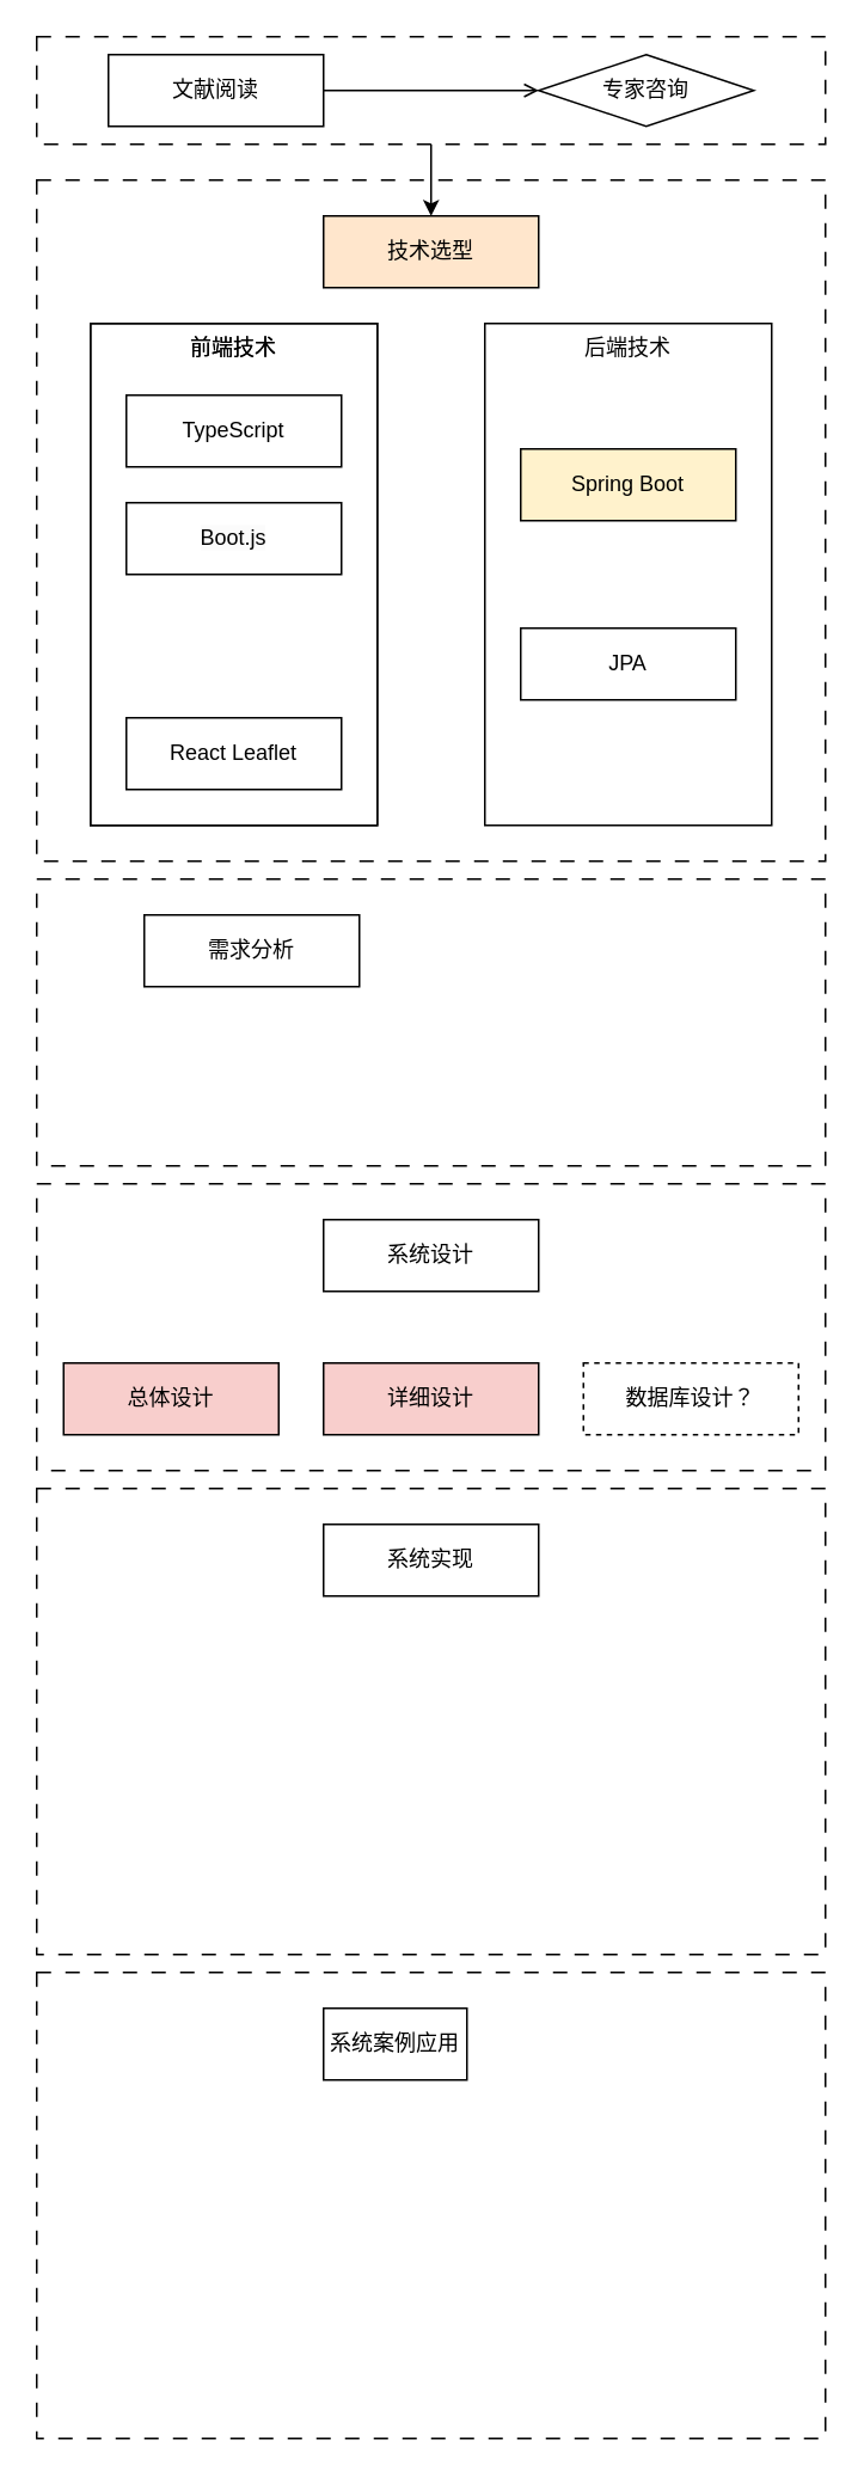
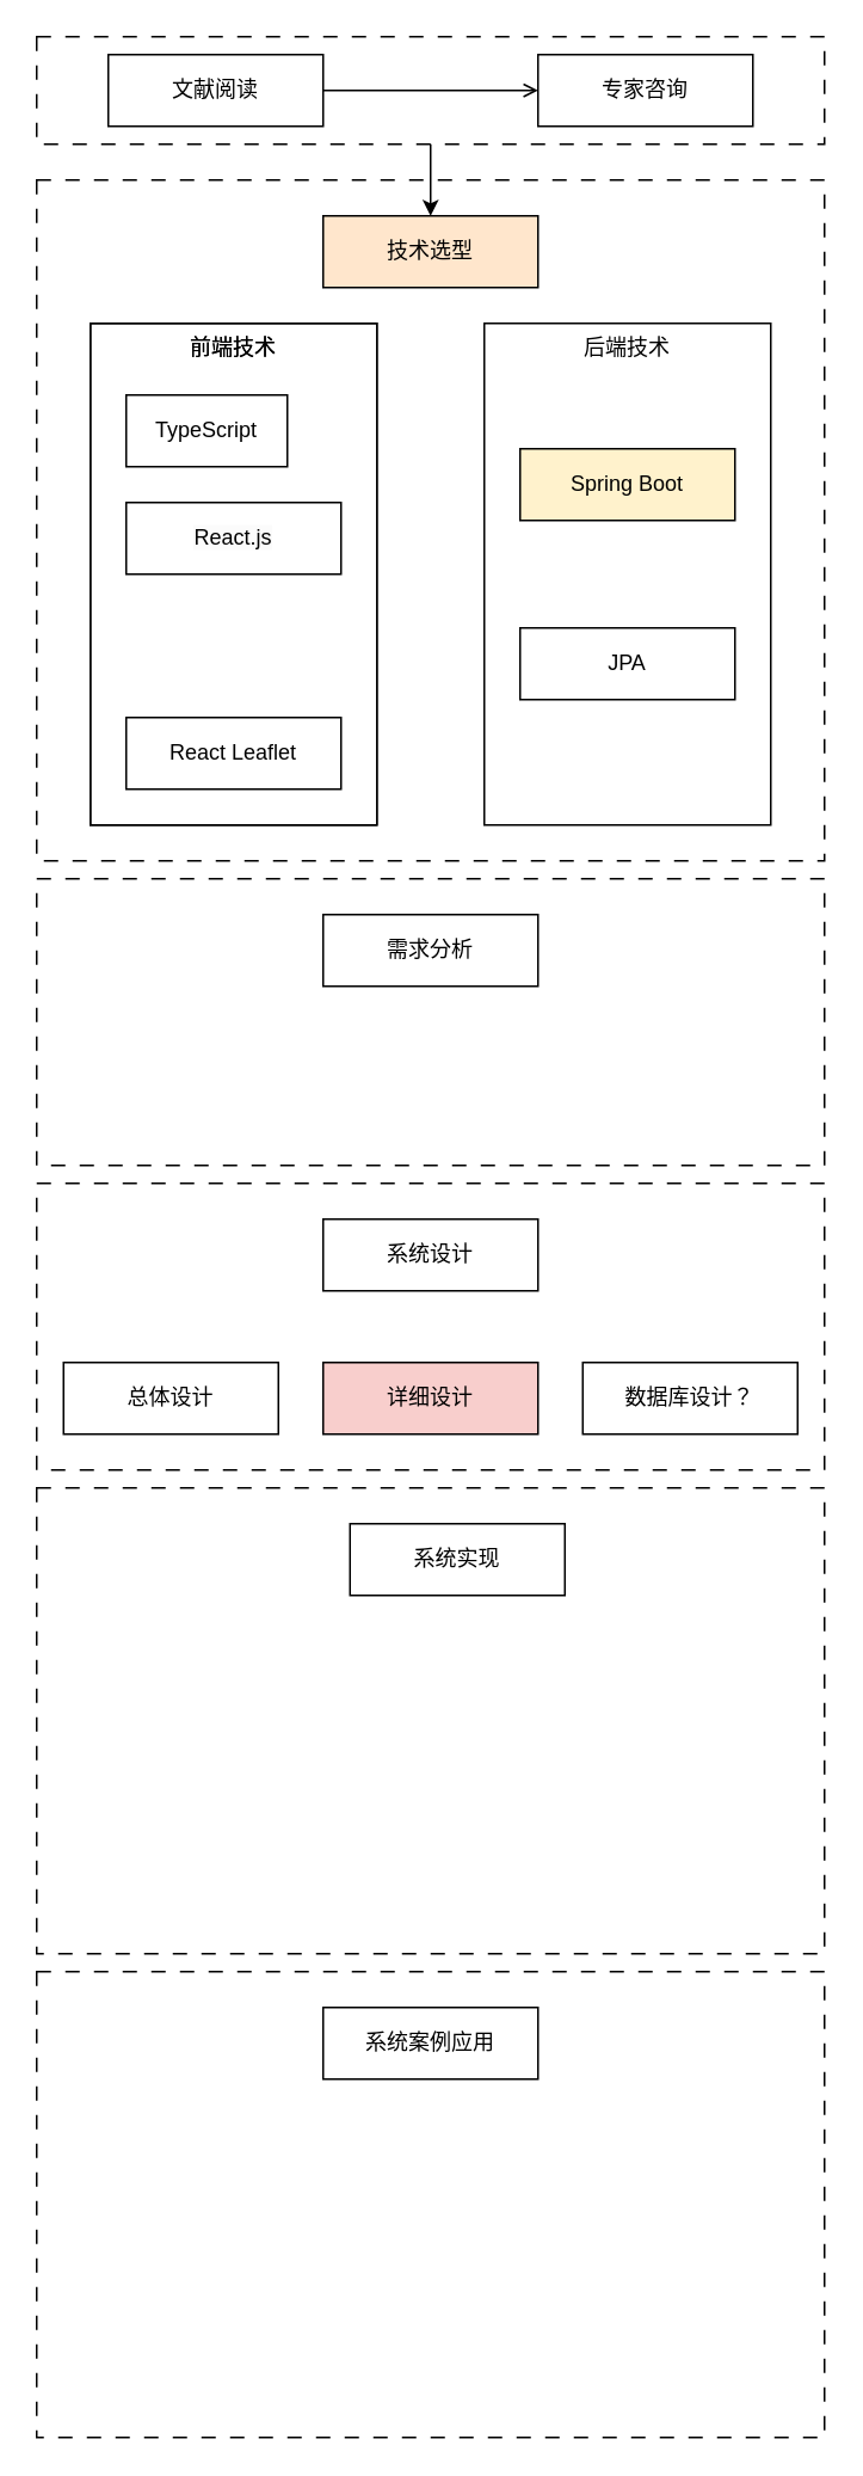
  <mxCell id="0" />
  <mxCell id="1" parent="0" />
  <mxCell id="2" value="" style="rounded=0;whiteSpace=wrap;html=1;fillColor=none;dashed=1;dashPattern=8 8;movable=1;resizable=1;rotatable=1;deletable=1;editable=1;locked=0;connectable=1;" parent="1" vertex="1"><mxGeometry x="20" y="100" width="440" height="380" as="geometry" /></mxCell>
  <mxCell id="3" style="edgeStyle=orthogonalEdgeStyle;rounded=0;orthogonalLoop=1;jettySize=auto;html=1;entryX=0.5;entryY=0;entryDx=0;entryDy=0;" parent="1" source="4" target="8" edge="1"><mxGeometry relative="1" as="geometry" /></mxCell>
  <mxCell id="4" value="" style="rounded=0;whiteSpace=wrap;html=1;fillColor=none;dashed=1;dashPattern=8 8;" parent="1" vertex="1"><mxGeometry x="20" y="20" width="440" height="60" as="geometry" /></mxCell>
  <mxCell id="5" value="" style="edgeStyle=orthogonalEdgeStyle;rounded=0;orthogonalLoop=1;jettySize=auto;html=1;endArrow=open;" parent="1" source="6" target="7" edge="1"><mxGeometry relative="1" as="geometry" /></mxCell>
  <mxCell id="6" value="文献阅读" style="rounded=0;whiteSpace=wrap;html=1;" parent="1" vertex="1"><mxGeometry x="60" y="30" width="120" height="40" as="geometry" /></mxCell>
- <mxCell id="7" value="专家咨询" style="rhombus;whiteSpace=wrap;html=1;" parent="1" vertex="1"><mxGeometry x="300" y="30" width="120" height="40" as="geometry" /></mxCell>
+ <mxCell id="7" value="专家咨询" style="rounded=0;whiteSpace=wrap;html=1;" parent="1" vertex="1"><mxGeometry x="300" y="30" width="120" height="40" as="geometry" /></mxCell>
  <mxCell id="8" value="技术选型" style="rounded=0;whiteSpace=wrap;html=1;fillColor=#ffe6cc;" parent="1" vertex="1"><mxGeometry x="180" y="120" width="120" height="40" as="geometry" /></mxCell>
  <mxCell id="9" value="" style="rounded=0;whiteSpace=wrap;html=1;fillColor=none;dashed=1;dashPattern=8 8;" parent="1" vertex="1"><mxGeometry x="20" y="490" width="440" height="160" as="geometry" /></mxCell>
- <mxCell id="10" value="需求分析" style="rounded=0;whiteSpace=wrap;html=1;" parent="1" vertex="1"><mxGeometry x="80" y="510" width="120" height="40" as="geometry" /></mxCell>
+ <mxCell id="10" value="需求分析" style="rounded=0;whiteSpace=wrap;html=1;" parent="1" vertex="1"><mxGeometry x="180" y="510" width="120" height="40" as="geometry" /></mxCell>
  <mxCell id="11" value="" style="rounded=0;whiteSpace=wrap;html=1;fillColor=none;dashed=1;dashPattern=8 8;" parent="1" vertex="1"><mxGeometry x="20" y="660" width="440" height="160" as="geometry" /></mxCell>
  <mxCell id="12" value="系统设计" style="rounded=0;whiteSpace=wrap;html=1;" parent="1" vertex="1"><mxGeometry x="180" y="680" width="120" height="40" as="geometry" /></mxCell>
  <mxCell id="13" value="详细设计" style="rounded=0;whiteSpace=wrap;html=1;fillColor=#f8cecc;" parent="1" vertex="1"><mxGeometry x="180" y="760" width="120" height="40" as="geometry" /></mxCell>
- <mxCell id="14" value="总体设计" style="rounded=0;whiteSpace=wrap;html=1;fillColor=#f8cecc;" parent="1" vertex="1"><mxGeometry x="35" y="760" width="120" height="40" as="geometry" /></mxCell>
- <mxCell id="15" value="数据库设计？" style="rounded=0;whiteSpace=wrap;html=1;dashed=1;" parent="1" vertex="1"><mxGeometry x="325" y="760" width="120" height="40" as="geometry" /></mxCell>
+ <mxCell id="14" value="总体设计" style="rounded=0;whiteSpace=wrap;html=1;" parent="1" vertex="1"><mxGeometry x="35" y="760" width="120" height="40" as="geometry" /></mxCell>
+ <mxCell id="15" value="数据库设计？" style="rounded=0;whiteSpace=wrap;html=1;" parent="1" vertex="1"><mxGeometry x="325" y="760" width="120" height="40" as="geometry" /></mxCell>
  <mxCell id="16" value="" style="rounded=0;whiteSpace=wrap;html=1;fillColor=none;dashed=1;dashPattern=8 8;" parent="1" vertex="1"><mxGeometry x="20" y="830" width="440" height="260" as="geometry" /></mxCell>
- <mxCell id="17" value="系统实现" style="rounded=0;whiteSpace=wrap;html=1;" parent="1" vertex="1"><mxGeometry x="180" y="850" width="120" height="40" as="geometry" /></mxCell>
+ <mxCell id="17" value="系统实现" style="rounded=0;whiteSpace=wrap;html=1;" parent="1" vertex="1"><mxGeometry x="195" y="850" width="120" height="40" as="geometry" /></mxCell>
  <mxCell id="18" value="" style="rounded=0;whiteSpace=wrap;html=1;fillColor=none;dashed=1;dashPattern=8 8;" parent="1" vertex="1"><mxGeometry x="20" y="1100" width="440" height="260" as="geometry" /></mxCell>
- <mxCell id="19" value="系统案例应用" style="rounded=0;whiteSpace=wrap;html=1;" parent="1" vertex="1"><mxGeometry x="180" y="1120" width="80" height="40" as="geometry" /></mxCell>
+ <mxCell id="19" value="系统案例应用" style="rounded=0;whiteSpace=wrap;html=1;" parent="1" vertex="1"><mxGeometry x="180" y="1120" width="120" height="40" as="geometry" /></mxCell>
  <mxCell id="20" value="前端技术" style="rounded=0;whiteSpace=wrap;html=1;fillColor=none;verticalAlign=top;" parent="1" vertex="1"><mxGeometry x="50" y="180" width="160" height="280" as="geometry" /></mxCell>
- <mxCell id="21" value="&lt;span style=&quot;color: rgb(0, 0, 0); font-family: Helvetica; font-size: 12px; font-style: normal; font-variant-ligatures: normal; font-variant-caps: normal; font-weight: 400; letter-spacing: normal; orphans: 2; text-align: center; text-indent: 0px; text-transform: none; widows: 2; word-spacing: 0px; -webkit-text-stroke-width: 0px; background-color: rgb(251, 251, 251); text-decoration-thickness: initial; text-decoration-style: initial; text-decoration-color: initial; float: none; display: inline !important;&quot;&gt;Boot.js&lt;/span&gt;" style="rounded=0;whiteSpace=wrap;html=1;" parent="1" vertex="1"><mxGeometry x="70" y="280" width="120" height="40" as="geometry" /></mxCell>
+ <mxCell id="21" value="&lt;span style=&quot;color: rgb(0, 0, 0); font-family: Helvetica; font-size: 12px; font-style: normal; font-variant-ligatures: normal; font-variant-caps: normal; font-weight: 400; letter-spacing: normal; orphans: 2; text-align: center; text-indent: 0px; text-transform: none; widows: 2; word-spacing: 0px; -webkit-text-stroke-width: 0px; background-color: rgb(251, 251, 251); text-decoration-thickness: initial; text-decoration-style: initial; text-decoration-color: initial; float: none; display: inline !important;&quot;&gt;React.js&lt;/span&gt;" style="rounded=0;whiteSpace=wrap;html=1;" parent="1" vertex="1"><mxGeometry x="70" y="280" width="120" height="40" as="geometry" /></mxCell>
  <mxCell id="22" value="React Leaflet" style="rounded=0;whiteSpace=wrap;html=1;" vertex="1" parent="1"><mxGeometry x="70" y="400" width="120" height="40" as="geometry" /></mxCell>
- <mxCell id="23" value="TypeScript" style="rounded=0;whiteSpace=wrap;html=1;" vertex="1" parent="1"><mxGeometry x="70" y="220" width="120" height="40" as="geometry" /></mxCell>
+ <mxCell id="23" value="TypeScript" style="rounded=0;whiteSpace=wrap;html=1;" vertex="1" parent="1"><mxGeometry x="70" y="220" width="90" height="40" as="geometry" /></mxCell>
  <mxCell id="24" value="" style="group" vertex="1" connectable="0" parent="1"><mxGeometry x="270" y="180" width="160" height="280" as="geometry" /></mxCell>
  <mxCell id="25" value="后端技术" style="rounded=0;whiteSpace=wrap;html=1;fillColor=none;verticalAlign=top;" parent="24" vertex="1"><mxGeometry width="160" height="280" as="geometry" /></mxCell>
  <mxCell id="26" value="Spring Boot" style="rounded=0;whiteSpace=wrap;html=1;fillColor=#fff2cc;" vertex="1" parent="24"><mxGeometry x="20" y="70" width="120" height="40" as="geometry" /></mxCell>
  <mxCell id="27" value="JPA" style="rounded=0;whiteSpace=wrap;html=1;" vertex="1" parent="24"><mxGeometry x="20" y="170" width="120" height="40" as="geometry" /></mxCell>
  <mxCell id="28" value="前端技术" style="rounded=0;whiteSpace=wrap;html=1;fillColor=none;verticalAlign=top;" vertex="1" parent="1"><mxGeometry x="50" y="180" width="160" height="280" as="geometry" /></mxCell>
